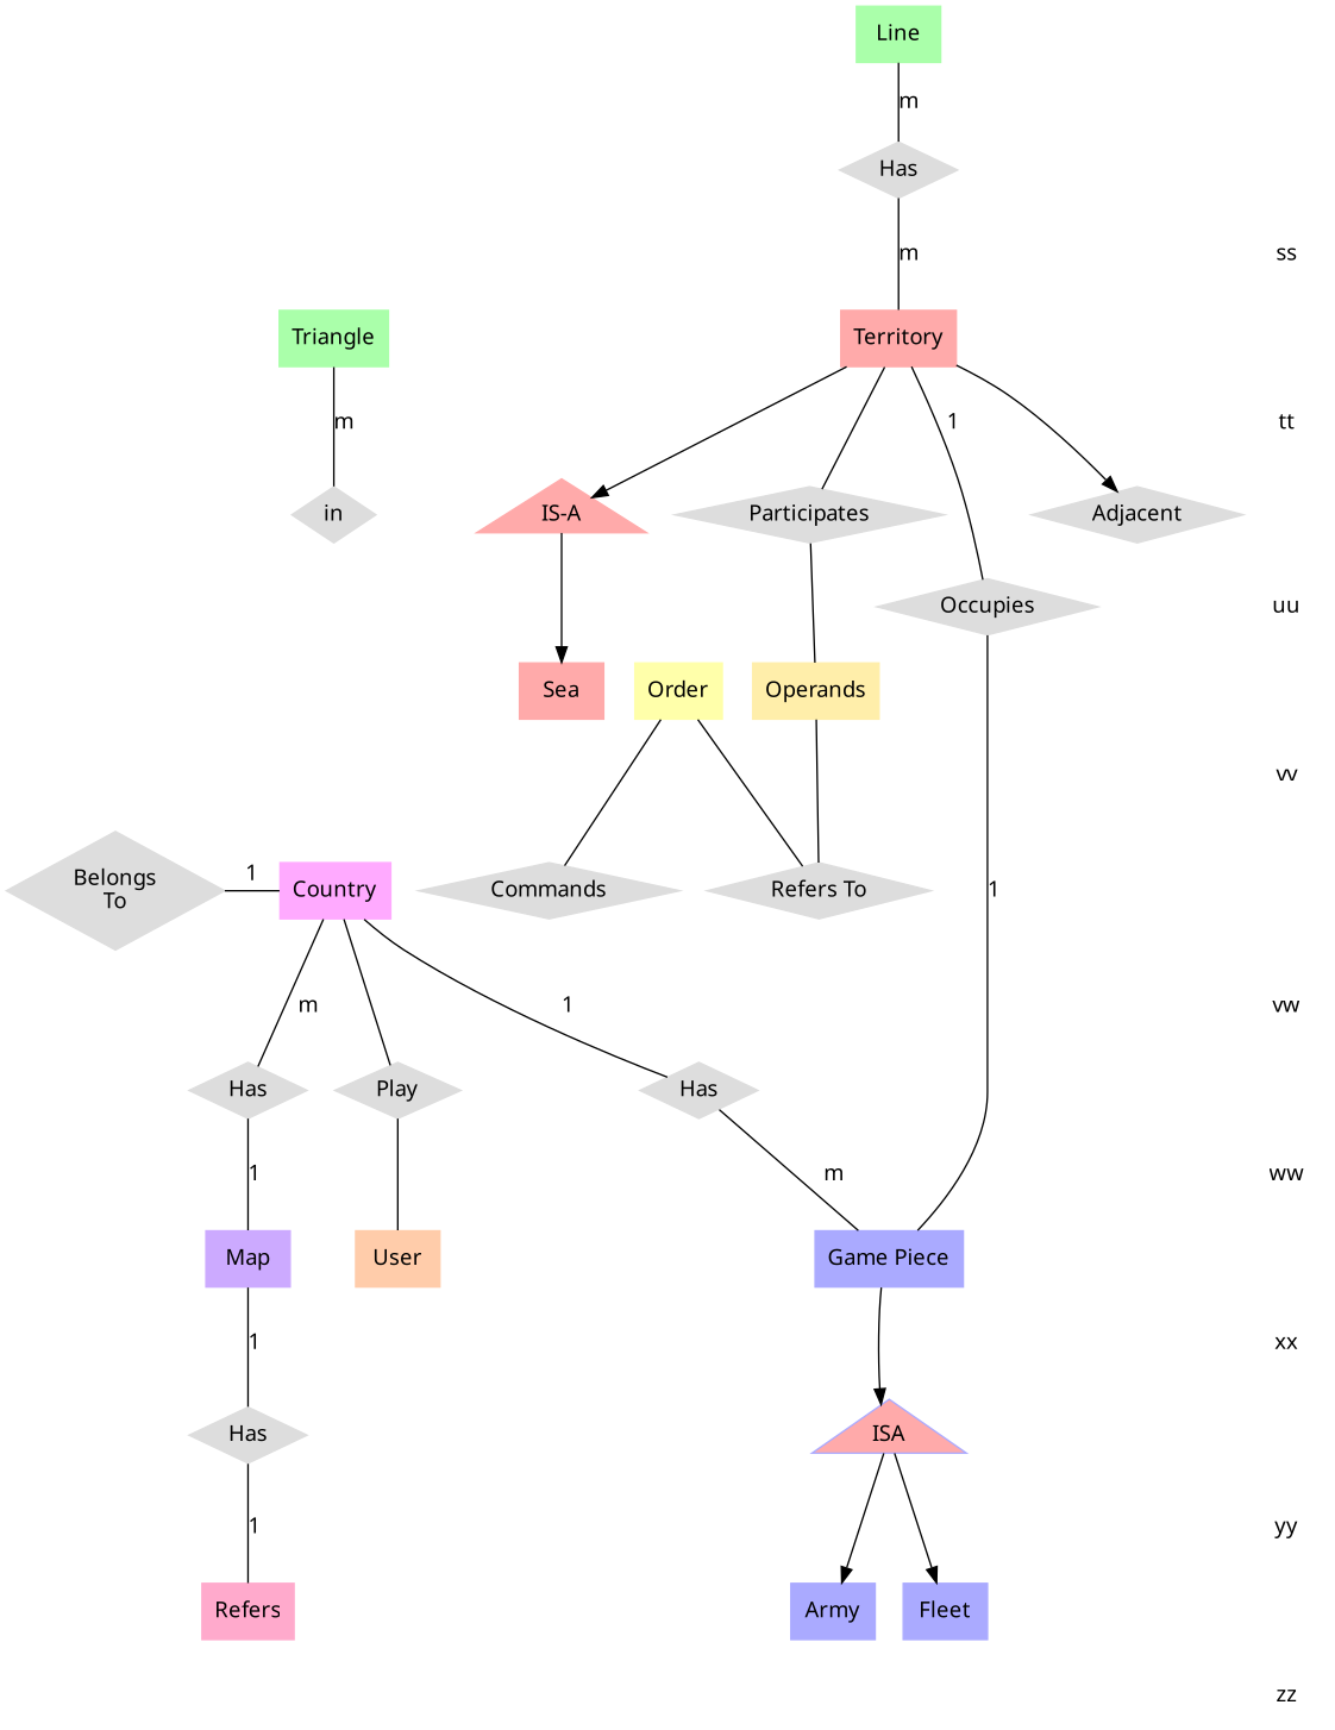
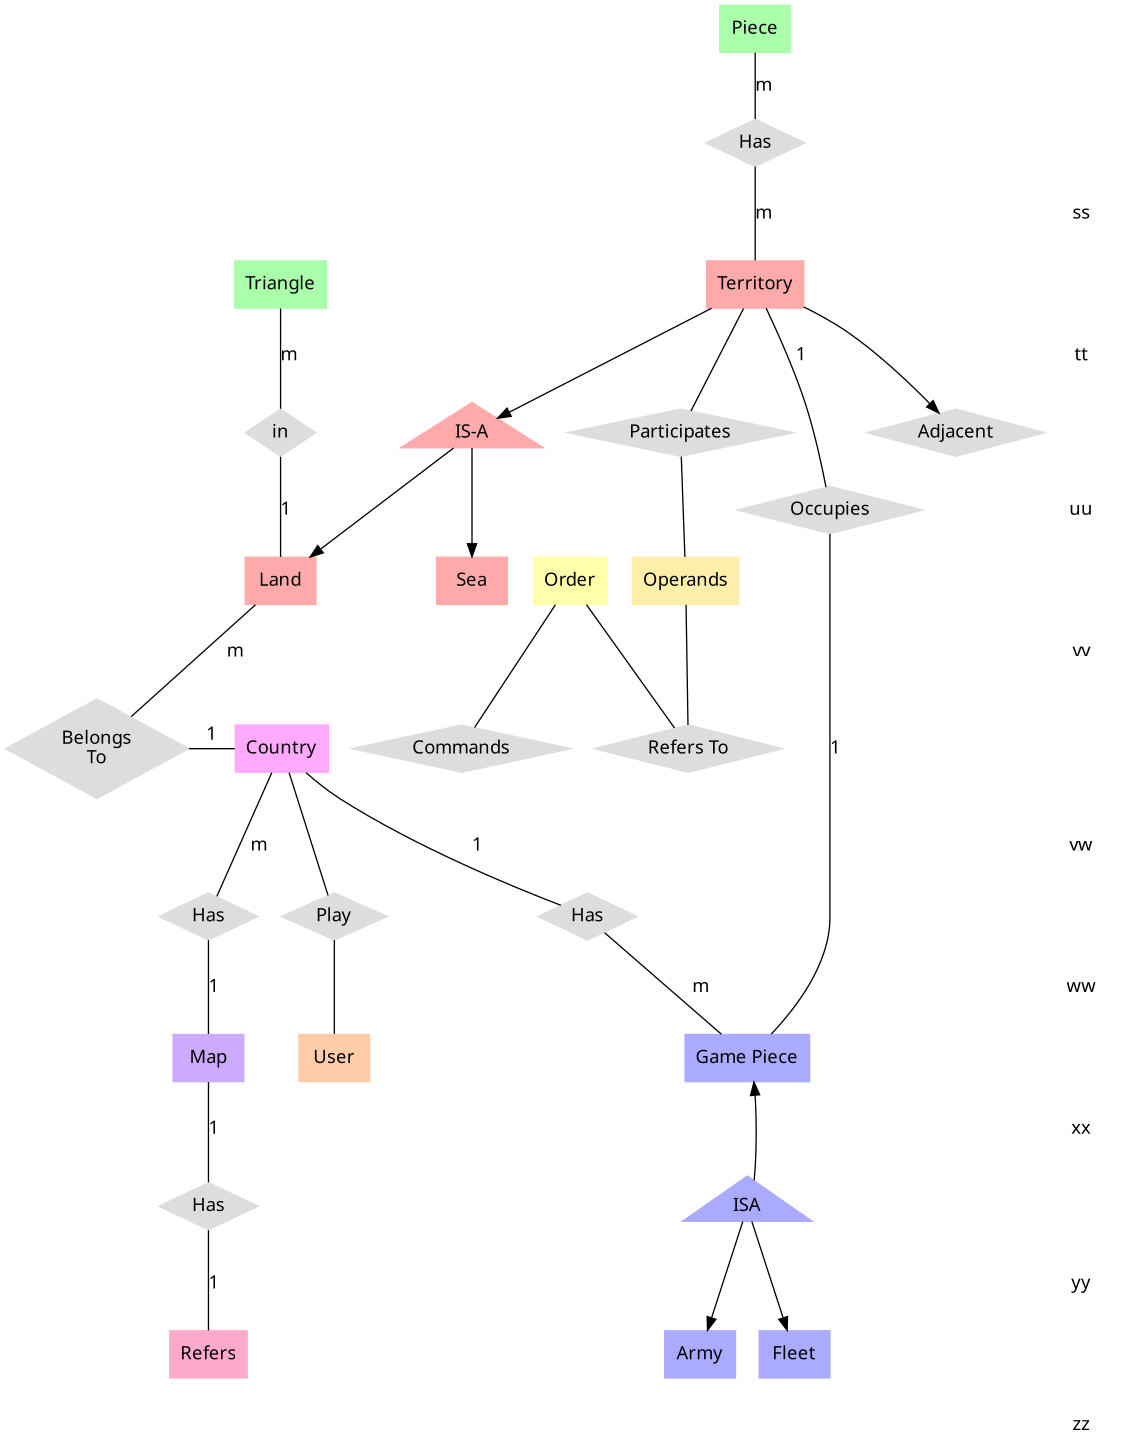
  digraph {
    fontname="Noto Sans"
    node [color="#dddddd" fontname="Noto Sans" shape=rect style=filled]
    edge [arrowhead=none color=black fontname="Noto Sans"]
    n1 [label="Belongs\nTo" shape=diamond]
    Country [color="#ffaaff"]
    Operands [color="#ffeeaa"]
    Order [color="#ffffaa"]
    in [shape=diamond]
    Adjacent [shape=diamond]
    n7 [color="#ffaaaa" label="IS-A" shape=triangle]
    Participates [shape=diamond]
    n9 [label=Has shape=diamond]
    n10 [label=Has shape=diamond]
    Play [shape=diamond]
    tt [shape=none color="" style=""]
    uu [shape=none color="" style=""]
    vv [shape=none color="" style=""]
    vw [shape=none color="" style=""]
    ww [shape=none color="" style=""]
    xx [shape=none color="" style=""]
    yy [shape=none color="" style=""]
    zz [shape=none color="" style=""]
    n20 [label="Refers To" shape=diamond]
    Commands [shape=diamond]
+   Land [color="#ffaaaa"]
    Sea [color="#ffaaaa"]
    n24 [color="#aaaaff" label="Game Piece"]
    Map [color="#ccaaff"]
    User [color="#ffccaa"]
-   n27 [color="#aaaaff" label=ISA shape=triangle fillcolor="#ffaaaa"]
+   n27 [color="#aaaaff" label=ISA shape=triangle]
    Fleet [color="#aaaaff"]
    Army [color="#aaaaff"]
    Occupies [shape=diamond]
    Territory [color="#ffaaaa"]
    Has [shape=diamond]
    n33 [color="#ffaacc" label=Refers]
    n34 [label=Has shape=diamond]
-   Line [color="#aaffaa"]
+   Line [color="#aaffaa" label=Piece]
    Triangle [color="#aaffaa"]
    ss [shape=none color="" style=""]
    subgraph sub_1 {
      rank=same
      n1
      Country
    }
    subgraph sub_2 {
      rank=same
      Operands
      Order
    }
    subgraph sub_3 {
      rank=same
      in
      Adjacent
      n7
      Participates
    }
    subgraph sub_4 {
      rank=same
      n9
      n10
      Play
    }
    subgraph sub_5 {
      rank=same
      tt
    }
    subgraph sub_6 {
      rank=same
      uu
    }
    subgraph sub_7 {
      rank=same
      vv
    }
    subgraph sub_8 {
      rank=same
      vw
    }
    subgraph sub_9 {
      rank=same
      ww
    }
    subgraph sub_10 {
      rank=same
      xx
    }
    subgraph sub_11 {
      rank=same
      yy
    }
    subgraph sub_12 {
      rank=sink
      zz
    }
    n1 -> Country [label=1]
    Country -> n9 [label=1]
    Country -> n10 [label=m]
    Country -> Play
    Operands -> n20
    Order -> Commands
+   in -> Land [label=1]
+   n7 -> Land [arrowhead=normal]
    n7 -> Sea [arrowhead=normal]
    Participates -> Operands
    n9 -> n24 [label=m]
    n10 -> Map [label=1]
    Play -> User
    tt -> uu [color=white]
    uu -> vv [color=white]
    vv -> vw [color=white]
    vw -> ww [color=white]
    ww -> xx [color=white]
    xx -> yy [color=white]
    yy -> zz [color=white]
    n20 -> Order
-   n24 -> n27 [arrowhead=normal]
+   Land -> n1 [label=m]
+   n27 -> n24 [arrowhead=normal]
    Map -> Has [label=1]
    n27 -> Fleet [arrowhead=normal]
    n27 -> Army [arrowhead=normal]
    Occupies -> n24 [label=1]
    Territory -> Adjacent [arrowhead=normal]
    Territory -> n7 [arrowhead=normal]
    Territory -> Participates
    Territory -> Occupies [label=1]
    Has -> n33 [label=1]
    n34 -> Territory [label=m]
    Line -> n34 [label=m]
    Triangle -> in [label=m]
    ss -> tt [color=white]
  }
